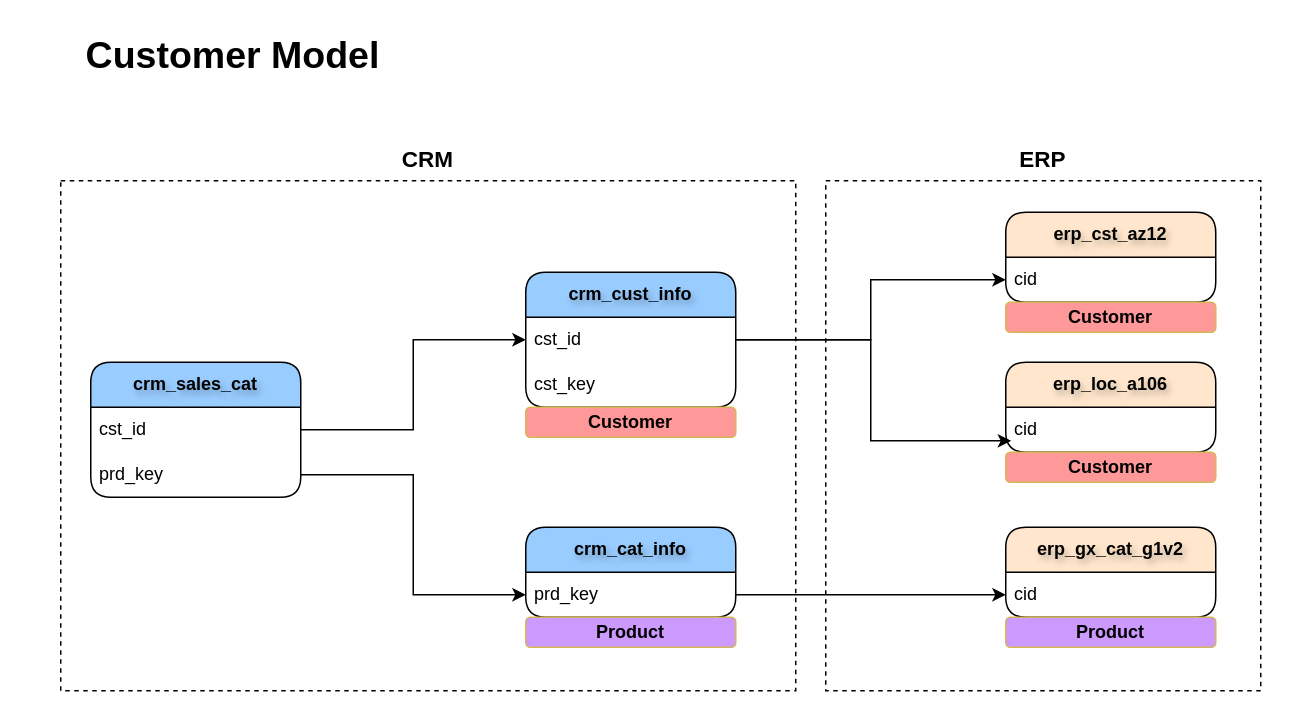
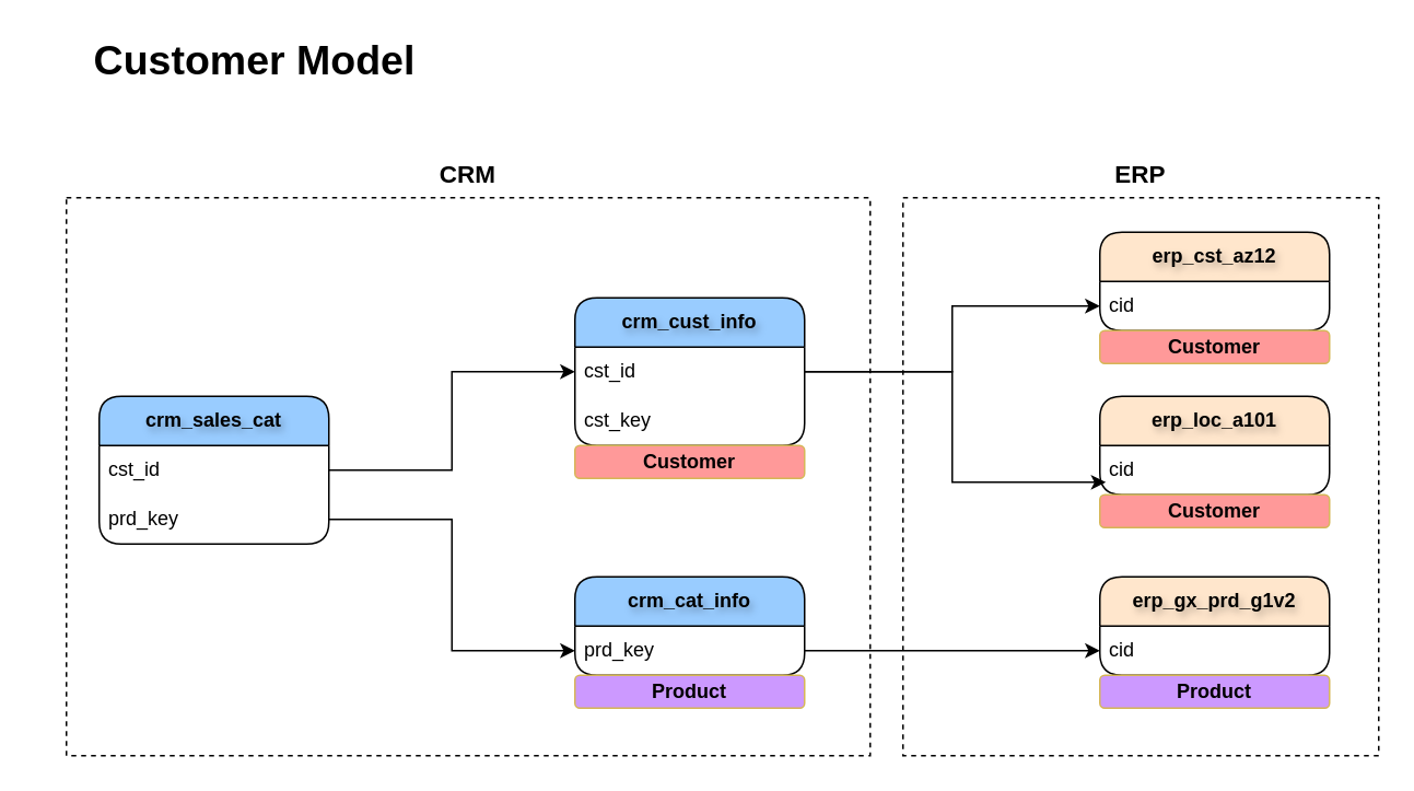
  <mxCell id="0" />
  <mxCell id="1" parent="0" />
  <mxCell id="2" value="Customer Model" style="text;html=1;align=center;verticalAlign=middle;whiteSpace=wrap;rounded=0;fontSize=25;fontStyle=1" parent="1" vertex="1"><mxGeometry x="20" y="20" width="270" height="30" as="geometry" /></mxCell>
  <mxCell id="3" value="crm_cust_info" style="swimlane;fontStyle=1;childLayout=stackLayout;horizontal=1;startSize=30;horizontalStack=0;resizeParent=1;resizeParentMax=0;resizeLast=0;collapsible=1;marginBottom=0;whiteSpace=wrap;html=1;rounded=1;swimlaneLine=1;fillColor=#99CCFF;textShadow=1;fontColor=#000000;" parent="1" vertex="1"><mxGeometry x="350" y="181" width="140" height="90" as="geometry" /></mxCell>
  <mxCell id="4" value="cst_id" style="text;strokeColor=none;fillColor=none;align=left;verticalAlign=middle;spacingLeft=4;spacingRight=4;overflow=hidden;points=[[0,0.5],[1,0.5]];portConstraint=eastwest;rotatable=0;whiteSpace=wrap;html=1;" parent="3" vertex="1"><mxGeometry y="30" width="140" height="30" as="geometry" /></mxCell>
  <mxCell id="5" value="cst_key" style="text;strokeColor=none;fillColor=none;align=left;verticalAlign=middle;spacingLeft=4;spacingRight=4;overflow=hidden;points=[[0,0.5],[1,0.5]];portConstraint=eastwest;rotatable=0;whiteSpace=wrap;html=1;" parent="3" vertex="1"><mxGeometry y="60" width="140" height="30" as="geometry" /></mxCell>
  <mxCell id="6" value="crm_cat_info" style="swimlane;fontStyle=1;childLayout=stackLayout;horizontal=1;startSize=30;horizontalStack=0;resizeParent=1;resizeParentMax=0;resizeLast=0;collapsible=1;marginBottom=0;whiteSpace=wrap;html=1;rounded=1;swimlaneLine=1;fillColor=#99CCFF;textShadow=1;fontColor=#000000;" parent="1" vertex="1"><mxGeometry x="350" y="351" width="140" height="60" as="geometry" /></mxCell>
  <mxCell id="7" value="prd_key" style="text;strokeColor=none;fillColor=none;align=left;verticalAlign=middle;spacingLeft=4;spacingRight=4;overflow=hidden;points=[[0,0.5],[1,0.5]];portConstraint=eastwest;rotatable=0;whiteSpace=wrap;html=1;" parent="6" vertex="1"><mxGeometry y="30" width="140" height="30" as="geometry" /></mxCell>
  <mxCell id="8" value="crm_sales_cat" style="swimlane;fontStyle=1;childLayout=stackLayout;horizontal=1;startSize=30;horizontalStack=0;resizeParent=1;resizeParentMax=0;resizeLast=0;collapsible=1;marginBottom=0;whiteSpace=wrap;html=1;rounded=1;swimlaneLine=1;fillColor=#99CCFF;textShadow=1;fontColor=#000000;" parent="1" vertex="1"><mxGeometry x="60" y="241" width="140" height="90" as="geometry" /></mxCell>
  <mxCell id="9" value="cst_id" style="text;strokeColor=none;fillColor=none;align=left;verticalAlign=middle;spacingLeft=4;spacingRight=4;overflow=hidden;points=[[0,0.5],[1,0.5]];portConstraint=eastwest;rotatable=0;whiteSpace=wrap;html=1;" parent="8" vertex="1"><mxGeometry y="30" width="140" height="30" as="geometry" /></mxCell>
  <mxCell id="10" value="prd_key" style="text;strokeColor=none;fillColor=none;align=left;verticalAlign=middle;spacingLeft=4;spacingRight=4;overflow=hidden;points=[[0,0.5],[1,0.5]];portConstraint=eastwest;rotatable=0;whiteSpace=wrap;html=1;" parent="8" vertex="1"><mxGeometry y="60" width="140" height="30" as="geometry" /></mxCell>
  <mxCell id="11" style="edgeStyle=orthogonalEdgeStyle;rounded=0;orthogonalLoop=1;jettySize=auto;html=1;entryX=0;entryY=0.5;entryDx=0;entryDy=0;" parent="1" source="9" target="4" edge="1"><mxGeometry relative="1" as="geometry" /></mxCell>
  <mxCell id="12" style="edgeStyle=orthogonalEdgeStyle;rounded=0;orthogonalLoop=1;jettySize=auto;html=1;entryX=0;entryY=0.5;entryDx=0;entryDy=0;" parent="1" source="10" target="7" edge="1"><mxGeometry relative="1" as="geometry" /></mxCell>
  <mxCell id="13" value="erp_cst_az12" style="swimlane;fontStyle=1;childLayout=stackLayout;horizontal=1;startSize=30;horizontalStack=0;resizeParent=1;resizeParentMax=0;resizeLast=0;collapsible=1;marginBottom=0;whiteSpace=wrap;html=1;rounded=1;swimlaneLine=1;fillColor=#FFE6CC;textShadow=1;fontColor=#000000;" parent="1" vertex="1"><mxGeometry x="670" y="141" width="140" height="60" as="geometry" /></mxCell>
  <mxCell id="14" value="cid" style="text;strokeColor=none;fillColor=none;align=left;verticalAlign=middle;spacingLeft=4;spacingRight=4;overflow=hidden;points=[[0,0.5],[1,0.5]];portConstraint=eastwest;rotatable=0;whiteSpace=wrap;html=1;" parent="13" vertex="1"><mxGeometry y="30" width="140" height="30" as="geometry" /></mxCell>
- <mxCell id="15" value="erp_loc_a106" style="swimlane;fontStyle=1;childLayout=stackLayout;horizontal=1;startSize=30;horizontalStack=0;resizeParent=1;resizeParentMax=0;resizeLast=0;collapsible=1;marginBottom=0;whiteSpace=wrap;html=1;rounded=1;swimlaneLine=1;fillColor=#FFE6CC;textShadow=1;fontColor=#000000;" parent="1" vertex="1"><mxGeometry x="670" y="241" width="140" height="60" as="geometry" /></mxCell>
+ <mxCell id="15" value="erp_loc_a101" style="swimlane;fontStyle=1;childLayout=stackLayout;horizontal=1;startSize=30;horizontalStack=0;resizeParent=1;resizeParentMax=0;resizeLast=0;collapsible=1;marginBottom=0;whiteSpace=wrap;html=1;rounded=1;swimlaneLine=1;fillColor=#FFE6CC;textShadow=1;fontColor=#000000;" parent="1" vertex="1"><mxGeometry x="670" y="241" width="140" height="60" as="geometry" /></mxCell>
  <mxCell id="16" value="cid" style="text;strokeColor=none;fillColor=none;align=left;verticalAlign=middle;spacingLeft=4;spacingRight=4;overflow=hidden;points=[[0,0.5],[1,0.5]];portConstraint=eastwest;rotatable=0;whiteSpace=wrap;html=1;" parent="15" vertex="1"><mxGeometry y="30" width="140" height="30" as="geometry" /></mxCell>
  <mxCell id="17" style="edgeStyle=orthogonalEdgeStyle;rounded=0;orthogonalLoop=1;jettySize=auto;html=1;entryX=0;entryY=0.5;entryDx=0;entryDy=0;" parent="1" source="4" target="14" edge="1"><mxGeometry relative="1" as="geometry" /></mxCell>
  <mxCell id="18" style="edgeStyle=orthogonalEdgeStyle;rounded=0;orthogonalLoop=1;jettySize=auto;html=1;entryX=0.026;entryY=0.747;entryDx=0;entryDy=0;entryPerimeter=0;" parent="1" source="4" target="16" edge="1"><mxGeometry relative="1" as="geometry" /></mxCell>
- <mxCell id="19" value="erp_gx_cat_&lt;span style=&quot;background-color: transparent;&quot;&gt;g1v2&lt;/span&gt;" style="swimlane;fontStyle=1;childLayout=stackLayout;horizontal=1;startSize=30;horizontalStack=0;resizeParent=1;resizeParentMax=0;resizeLast=0;collapsible=1;marginBottom=0;whiteSpace=wrap;html=1;rounded=1;swimlaneLine=1;fillColor=#FFE6CC;textShadow=1;fontColor=#000000;" parent="1" vertex="1"><mxGeometry x="670" y="351" width="140" height="60" as="geometry" /></mxCell>
+ <mxCell id="19" value="erp_gx_prd_&lt;span style=&quot;background-color: transparent;&quot;&gt;g1v2&lt;/span&gt;" style="swimlane;fontStyle=1;childLayout=stackLayout;horizontal=1;startSize=30;horizontalStack=0;resizeParent=1;resizeParentMax=0;resizeLast=0;collapsible=1;marginBottom=0;whiteSpace=wrap;html=1;rounded=1;swimlaneLine=1;fillColor=#FFE6CC;textShadow=1;fontColor=#000000;" parent="1" vertex="1"><mxGeometry x="670" y="351" width="140" height="60" as="geometry" /></mxCell>
  <mxCell id="20" value="cid" style="text;strokeColor=none;fillColor=none;align=left;verticalAlign=middle;spacingLeft=4;spacingRight=4;overflow=hidden;points=[[0,0.5],[1,0.5]];portConstraint=eastwest;rotatable=0;whiteSpace=wrap;html=1;" parent="19" vertex="1"><mxGeometry y="30" width="140" height="30" as="geometry" /></mxCell>
  <mxCell id="21" style="edgeStyle=orthogonalEdgeStyle;rounded=0;orthogonalLoop=1;jettySize=auto;html=1;" parent="1" source="7" target="20" edge="1"><mxGeometry relative="1" as="geometry" /></mxCell>
  <mxCell id="22" value="" style="rounded=0;whiteSpace=wrap;html=1;fillColor=none;dashed=1;" parent="1" vertex="1"><mxGeometry x="40" y="120" width="490" height="340" as="geometry" /></mxCell>
  <mxCell id="23" value="CRM" style="text;html=1;align=center;verticalAlign=middle;whiteSpace=wrap;rounded=0;fontStyle=1;fontSize=15;" parent="1" vertex="1"><mxGeometry x="255" y="90" width="60" height="30" as="geometry" /></mxCell>
  <mxCell id="24" value="" style="rounded=0;whiteSpace=wrap;html=1;fillColor=none;dashed=1;" parent="1" vertex="1"><mxGeometry x="550" y="120" width="290" height="340" as="geometry" /></mxCell>
  <mxCell id="25" value="ERP" style="text;html=1;align=center;verticalAlign=middle;whiteSpace=wrap;rounded=0;fontStyle=1;fontSize=15;" parent="1" vertex="1"><mxGeometry x="665" y="90" width="60" height="30" as="geometry" /></mxCell>
  <mxCell id="26" value="Customer" style="text;html=1;strokeColor=#d6b656;fillColor=#FF9999;align=center;verticalAlign=middle;whiteSpace=wrap;overflow=hidden;fontColor=#000000;fontStyle=1;rounded=1;" vertex="1" parent="1"><mxGeometry x="350" y="271" width="140" height="20" as="geometry" /></mxCell>
  <mxCell id="27" value="Customer" style="text;html=1;strokeColor=#d6b656;fillColor=#FF9999;align=center;verticalAlign=middle;whiteSpace=wrap;overflow=hidden;fontColor=#000000;fontStyle=1;rounded=1;" vertex="1" parent="1"><mxGeometry x="670" y="201" width="140" height="20" as="geometry" /></mxCell>
  <mxCell id="28" value="Customer" style="text;html=1;strokeColor=#d6b656;fillColor=#FF9999;align=center;verticalAlign=middle;whiteSpace=wrap;overflow=hidden;fontColor=#000000;fontStyle=1;rounded=1;" vertex="1" parent="1"><mxGeometry x="670" y="301" width="140" height="20" as="geometry" /></mxCell>
  <mxCell id="29" value="Product" style="text;html=1;strokeColor=#d6b656;fillColor=#CC99FF;align=center;verticalAlign=middle;whiteSpace=wrap;overflow=hidden;fontColor=#000000;fontStyle=1;rounded=1;" vertex="1" parent="1"><mxGeometry x="350" y="411" width="140" height="20" as="geometry" /></mxCell>
  <mxCell id="30" value="Product" style="text;html=1;strokeColor=#d6b656;fillColor=#CC99FF;align=center;verticalAlign=middle;whiteSpace=wrap;overflow=hidden;fontColor=#000000;fontStyle=1;rounded=1;" vertex="1" parent="1"><mxGeometry x="670" y="411" width="140" height="20" as="geometry" /></mxCell>
